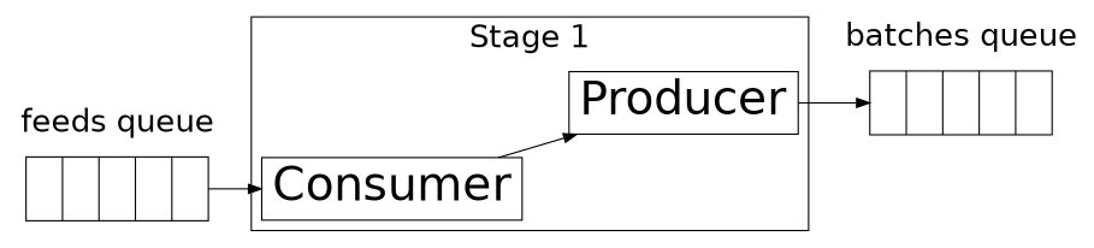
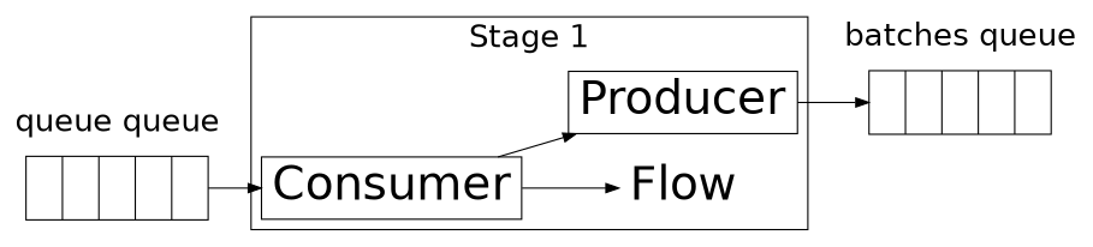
  digraph {
    fontname=Helvetica
    fontsize=24
    newrank=true
    rankdir=LR
    node [fontname=Helvetica fontsize=36 shape=record]
    n1 [fillcolor=red label="{||||}"]
    n2 [fillcolor=red label="{||||}"]
    Consumer [shape=box]
+   Flow [penwidth=0 shape=none]
    Producer [shape=box]
    subgraph cluster_1 {
      label="batches queue"
      penwidth=0
      n1
    }
    subgraph cluster_2 {
-     label="feeds queue"
+     label="queue queue"
      penwidth=0
      n2
    }
    subgraph cluster_3 {
      label="Stage 1"
      Consumer
+     Flow
      Producer
    }
    n2 -> Consumer
+   Consumer -> Flow
    Consumer -> Producer
    Producer -> n1
  }
